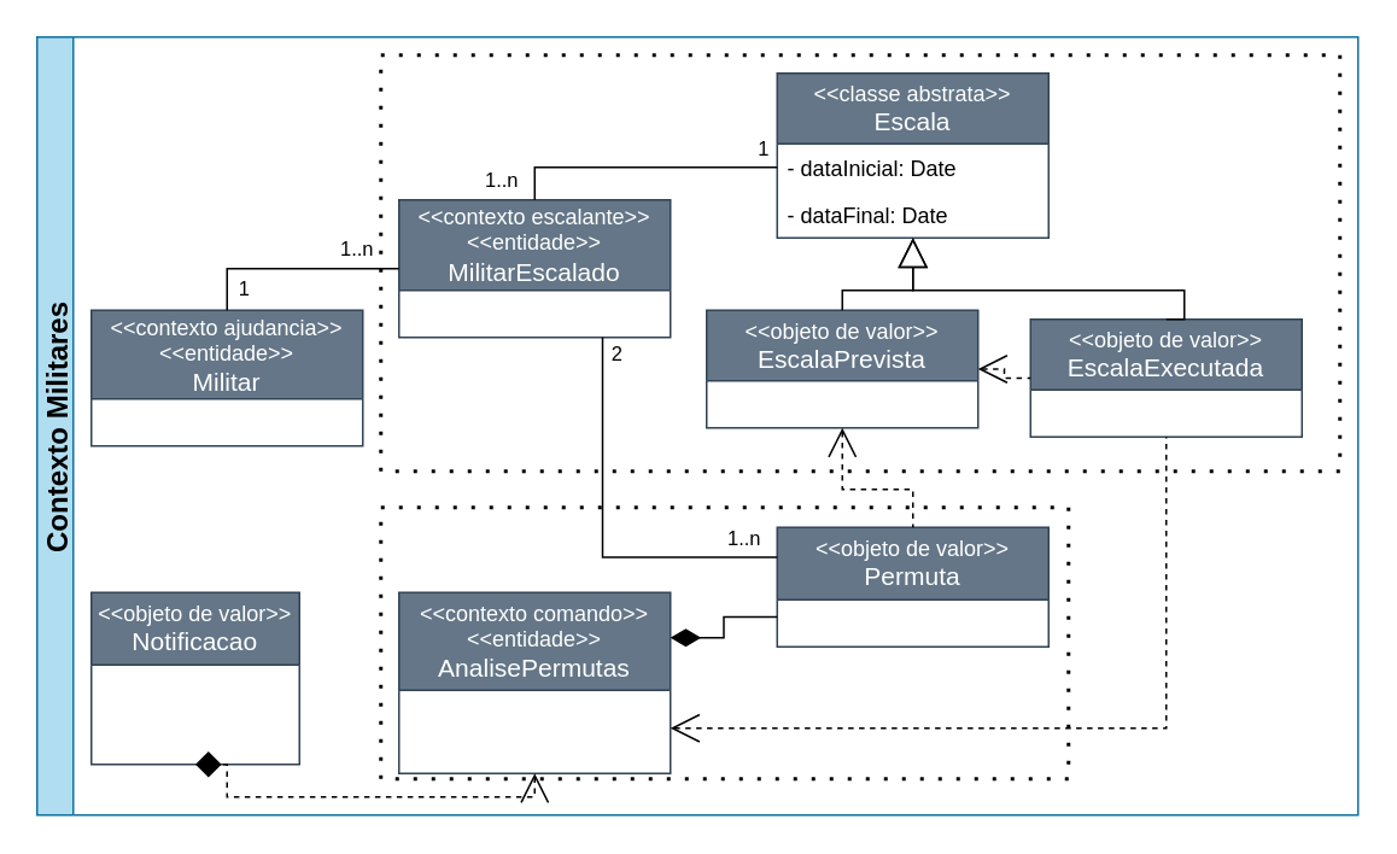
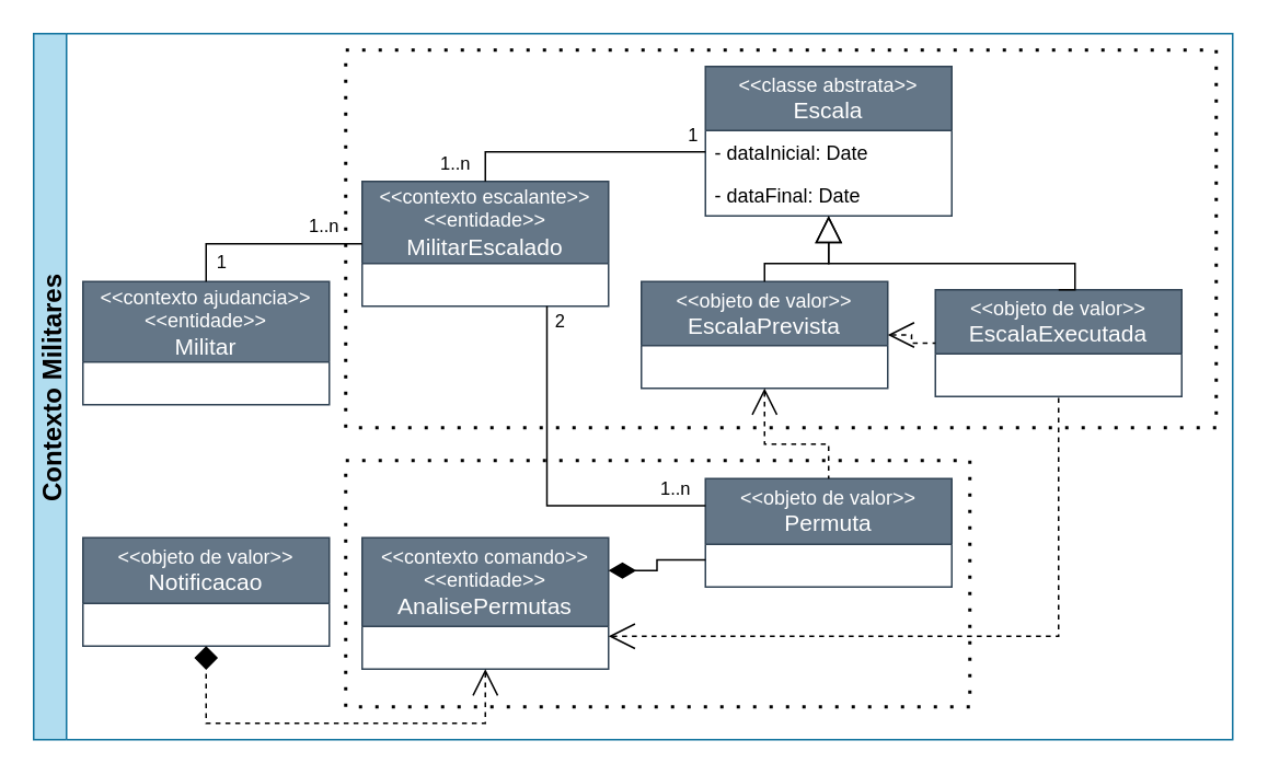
  <mxCell id="0" />
  <mxCell id="1" parent="0" />
  <mxCell id="2" value="" style="rounded=0;whiteSpace=wrap;html=1;strokeWidth=2;dashed=1;dashPattern=1 4;glass=0;fillColor=none;" vertex="1" parent="1"><mxGeometry x="210" y="280" width="380" height="150" as="geometry" /></mxCell>
  <mxCell id="3" value="" style="rounded=0;whiteSpace=wrap;html=1;dashed=1;dashPattern=1 4;strokeWidth=2;fillColor=none;" vertex="1" parent="1"><mxGeometry x="210" y="30" width="530" height="230" as="geometry" /></mxCell>
  <mxCell id="4" value="&lt;div&gt;&lt;div&gt;&lt;div&gt;&amp;lt;&amp;lt;contexto escalante&amp;gt;&amp;gt;&lt;/div&gt;&lt;/div&gt;&lt;/div&gt;&lt;div&gt;&lt;div&gt;&amp;lt;&amp;lt;entidade&amp;gt;&amp;gt;&lt;/div&gt;&lt;/div&gt;&lt;div&gt;&lt;font style=&quot;font-size: 14px;&quot;&gt;MilitarEscalado&lt;/font&gt;&lt;/div&gt;" style="swimlane;fontStyle=0;childLayout=stackLayout;horizontal=1;startSize=50;fillColor=#647687;horizontalStack=0;resizeParent=1;resizeParentMax=0;resizeLast=0;collapsible=1;marginBottom=0;whiteSpace=wrap;html=1;fontColor=#ffffff;strokeColor=#314354;" vertex="1" parent="1"><mxGeometry x="220" y="110" width="150" height="76" as="geometry" /></mxCell>
  <mxCell id="5" value="&lt;div&gt;&amp;lt;&amp;lt;objeto de valor&amp;gt;&amp;gt;&lt;br&gt;&lt;font style=&quot;font-size: 14px;&quot;&gt;EscalaPrevista&lt;/font&gt;&lt;/div&gt;" style="swimlane;fontStyle=0;childLayout=stackLayout;horizontal=1;startSize=39;fillColor=#647687;horizontalStack=0;resizeParent=1;resizeParentMax=0;resizeLast=0;collapsible=1;marginBottom=0;whiteSpace=wrap;html=1;fontColor=#ffffff;strokeColor=#314354;" vertex="1" parent="1"><mxGeometry x="390" y="171" width="150" height="65" as="geometry" /></mxCell>
  <mxCell id="6" value="&lt;div&gt;&amp;lt;&amp;lt;objeto de valor&amp;gt;&amp;gt;&lt;br&gt;&lt;font style=&quot;font-size: 14px;&quot;&gt;Permuta&lt;/font&gt;&lt;/div&gt;" style="swimlane;fontStyle=0;childLayout=stackLayout;horizontal=1;startSize=40;fillColor=#647687;horizontalStack=0;resizeParent=1;resizeParentMax=0;resizeLast=0;collapsible=1;marginBottom=0;whiteSpace=wrap;html=1;fontColor=#ffffff;strokeColor=#314354;" vertex="1" parent="1"><mxGeometry x="429" y="291" width="150" height="66" as="geometry" /></mxCell>
  <mxCell id="7" value="" style="endArrow=none;html=1;endSize=12;startArrow=none;startSize=14;startFill=0;edgeStyle=orthogonalEdgeStyle;rounded=0;exitX=0;exitY=0.25;exitDx=0;exitDy=0;entryX=0.75;entryY=1;entryDx=0;entryDy=0;" edge="1" parent="1" source="6" target="4"><mxGeometry relative="1" as="geometry"><mxPoint x="429" y="344" as="sourcePoint" /><mxPoint x="390" y="282" as="targetPoint" /></mxGeometry></mxCell>
  <mxCell id="8" value="&lt;div&gt;1..n&lt;/div&gt;" style="edgeLabel;resizable=0;html=1;align=left;verticalAlign=top;" connectable="0" vertex="1" parent="7"><mxGeometry x="-1" relative="1" as="geometry"><mxPoint x="-29" y="-24" as="offset" /></mxGeometry></mxCell>
  <mxCell id="9" value="2" style="edgeLabel;resizable=0;html=1;align=right;verticalAlign=top;" connectable="0" vertex="1" parent="7"><mxGeometry x="1" relative="1" as="geometry"><mxPoint x="11" y="-4" as="offset" /></mxGeometry></mxCell>
  <mxCell id="10" value="" style="endArrow=none;html=1;endSize=12;startArrow=open;startSize=14;startFill=0;edgeStyle=orthogonalEdgeStyle;rounded=0;entryX=0.5;entryY=0;entryDx=0;entryDy=0;dashed=1;" edge="1" parent="1" source="5" target="6"><mxGeometry relative="1" as="geometry"><mxPoint x="614" y="283" as="sourcePoint" /><mxPoint x="651" y="181" as="targetPoint" /><Array as="points"><mxPoint x="465" y="270" /><mxPoint x="504" y="270" /></Array></mxGeometry></mxCell>
  <mxCell id="11" value="&lt;div&gt;&amp;lt;&amp;lt;objeto de valor&amp;gt;&amp;gt;&lt;br&gt;&lt;font style=&quot;font-size: 14px;&quot;&gt;EscalaExecutada&lt;/font&gt;&lt;/div&gt;" style="swimlane;fontStyle=0;childLayout=stackLayout;horizontal=1;startSize=39;fillColor=#647687;horizontalStack=0;resizeParent=1;resizeParentMax=0;resizeLast=0;collapsible=1;marginBottom=0;whiteSpace=wrap;html=1;fontColor=#ffffff;strokeColor=#314354;" vertex="1" parent="1"><mxGeometry x="569" y="176" width="150" height="65" as="geometry" /></mxCell>
  <mxCell id="12" value="Contexto Militares" style="swimlane;startSize=20;horizontal=0;childLayout=treeLayout;horizontalTree=1;sortEdges=1;resizable=1;containerType=tree;fontSize=16;fillColor=#b1ddf0;strokeColor=#10739e;" vertex="1" parent="1"><mxGeometry x="20" y="20" width="730" height="430" as="geometry"><mxRectangle x="50" y="30" width="40" height="130" as="alternateBounds" /></mxGeometry></mxCell>
  <mxCell id="13" value="&lt;div&gt;&lt;div&gt;&amp;lt;&amp;lt;contexto ajudancia&amp;gt;&amp;gt;&lt;/div&gt;&lt;/div&gt;&amp;lt;&amp;lt;entidade&amp;gt;&amp;gt;&lt;br&gt;&lt;font style=&quot;font-size: 14px;&quot;&gt;Militar&lt;/font&gt;" style="swimlane;fontStyle=0;childLayout=stackLayout;horizontal=1;startSize=49;fillColor=#647687;horizontalStack=0;resizeParent=1;resizeParentMax=0;resizeLast=0;collapsible=1;marginBottom=0;whiteSpace=wrap;html=1;fontColor=#ffffff;strokeColor=#314354;" vertex="1" parent="1"><mxGeometry x="50" y="171" width="150" height="75" as="geometry" /></mxCell>
  <mxCell id="14" value="" style="endArrow=none;html=1;endSize=12;startArrow=none;startSize=14;startFill=0;edgeStyle=orthogonalEdgeStyle;rounded=0;exitX=0;exitY=0.5;exitDx=0;exitDy=0;entryX=0.5;entryY=0;entryDx=0;entryDy=0;" edge="1" parent="1" source="4" target="13"><mxGeometry relative="1" as="geometry"><mxPoint x="187" y="145" as="sourcePoint" /><mxPoint x="120" y="197" as="targetPoint" /></mxGeometry></mxCell>
  <mxCell id="15" value="&lt;div&gt;1..n&lt;/div&gt;" style="edgeLabel;resizable=0;html=1;align=left;verticalAlign=top;" connectable="0" vertex="1" parent="14"><mxGeometry x="-1" relative="1" as="geometry"><mxPoint x="-34" y="-24" as="offset" /></mxGeometry></mxCell>
  <mxCell id="16" value="1" style="edgeLabel;resizable=0;html=1;align=right;verticalAlign=top;" connectable="0" vertex="1" parent="14"><mxGeometry x="1" relative="1" as="geometry"><mxPoint x="13" y="-25" as="offset" /></mxGeometry></mxCell>
- <mxCell id="17" value="&lt;div&gt;&lt;div&gt;&lt;div&gt;&lt;div&gt;&amp;lt;&amp;lt;contexto comando&amp;gt;&amp;gt;&lt;/div&gt;&lt;/div&gt;&lt;/div&gt;&lt;/div&gt;&lt;div&gt;&amp;lt;&amp;lt;entidade&amp;gt;&amp;gt;&lt;br&gt;&lt;font style=&quot;font-size: 14px;&quot;&gt;AnalisePermutas&lt;/font&gt;&lt;/div&gt;" style="swimlane;fontStyle=0;childLayout=stackLayout;horizontal=1;startSize=54;fillColor=#647687;horizontalStack=0;resizeParent=1;resizeParentMax=0;resizeLast=0;collapsible=1;marginBottom=0;whiteSpace=wrap;html=1;fontColor=#ffffff;strokeColor=#314354;" vertex="1" parent="1"><mxGeometry x="220" y="327" width="150" height="100" as="geometry" /></mxCell>
+ <mxCell id="17" value="&lt;div&gt;&lt;div&gt;&lt;div&gt;&lt;div&gt;&amp;lt;&amp;lt;contexto comando&amp;gt;&amp;gt;&lt;/div&gt;&lt;/div&gt;&lt;/div&gt;&lt;/div&gt;&lt;div&gt;&amp;lt;&amp;lt;entidade&amp;gt;&amp;gt;&lt;br&gt;&lt;font style=&quot;font-size: 14px;&quot;&gt;AnalisePermutas&lt;/font&gt;&lt;/div&gt;" style="swimlane;fontStyle=0;childLayout=stackLayout;horizontal=1;startSize=54;fillColor=#647687;horizontalStack=0;resizeParent=1;resizeParentMax=0;resizeLast=0;collapsible=1;marginBottom=0;whiteSpace=wrap;html=1;fontColor=#ffffff;strokeColor=#314354;" vertex="1" parent="1"><mxGeometry x="220" y="327" width="150" height="80" as="geometry" /></mxCell>
  <mxCell id="18" value="&lt;div&gt;&amp;lt;&amp;lt;classe abstrata&amp;gt;&amp;gt;&lt;/div&gt;&lt;div&gt;&lt;font style=&quot;font-size: 14px;&quot;&gt;Escala&lt;/font&gt;&lt;/div&gt;" style="swimlane;fontStyle=0;childLayout=stackLayout;horizontal=1;startSize=39;fillColor=#647687;horizontalStack=0;resizeParent=1;resizeParentMax=0;resizeLast=0;collapsible=1;marginBottom=0;whiteSpace=wrap;html=1;fontColor=#ffffff;strokeColor=#314354;" vertex="1" parent="1"><mxGeometry x="429" y="40" width="150" height="91" as="geometry" /></mxCell>
  <mxCell id="19" value="- dataInicial: Date" style="text;strokeColor=none;fillColor=none;align=left;verticalAlign=top;spacingLeft=4;spacingRight=4;overflow=hidden;rotatable=0;points=[[0,0.5],[1,0.5]];portConstraint=eastwest;whiteSpace=wrap;html=1;" vertex="1" parent="18"><mxGeometry y="39" width="150" height="26" as="geometry" /></mxCell>
  <mxCell id="20" value="- dataFinal: Date" style="text;strokeColor=none;fillColor=none;align=left;verticalAlign=top;spacingLeft=4;spacingRight=4;overflow=hidden;rotatable=0;points=[[0,0.5],[1,0.5]];portConstraint=eastwest;whiteSpace=wrap;html=1;" vertex="1" parent="18"><mxGeometry y="65" width="150" height="26" as="geometry" /></mxCell>
  <mxCell id="21" value="" style="endArrow=none;html=1;endSize=12;startArrow=block;startSize=14;startFill=0;edgeStyle=orthogonalEdgeStyle;rounded=0;entryX=0.5;entryY=0;entryDx=0;entryDy=0;exitX=0.5;exitY=1;exitDx=0;exitDy=0;" edge="1" parent="1" source="18" target="5"><mxGeometry relative="1" as="geometry"><mxPoint x="520" y="110" as="sourcePoint" /><mxPoint x="500" y="160" as="targetPoint" /><Array as="points"><mxPoint x="504" y="160" /><mxPoint x="465" y="160" /></Array></mxGeometry></mxCell>
  <mxCell id="22" value="" style="endArrow=none;html=1;endSize=12;startArrow=block;startSize=14;startFill=0;edgeStyle=orthogonalEdgeStyle;rounded=0;entryX=0.5;entryY=0;entryDx=0;entryDy=0;exitX=0.5;exitY=1;exitDx=0;exitDy=0;" edge="1" parent="1" source="18" target="11"><mxGeometry relative="1" as="geometry"><mxPoint x="680" y="70" as="sourcePoint" /><mxPoint x="679.66" y="130" as="targetPoint" /><Array as="points"><mxPoint x="504" y="160" /><mxPoint x="654" y="160" /></Array></mxGeometry></mxCell>
  <mxCell id="23" value="" style="endArrow=none;html=1;endSize=12;startArrow=none;startSize=14;startFill=0;edgeStyle=orthogonalEdgeStyle;rounded=0;exitX=0.5;exitY=0;exitDx=0;exitDy=0;entryX=0;entryY=0.5;entryDx=0;entryDy=0;" edge="1" parent="1" source="4" target="19"><mxGeometry relative="1" as="geometry"><mxPoint x="230" y="158" as="sourcePoint" /><mxPoint x="185" y="226" as="targetPoint" /></mxGeometry></mxCell>
  <mxCell id="24" value="&lt;div&gt;1..n&lt;/div&gt;" style="edgeLabel;resizable=0;html=1;align=left;verticalAlign=top;" connectable="0" vertex="1" parent="23"><mxGeometry x="-1" relative="1" as="geometry"><mxPoint x="-29" y="-24" as="offset" /></mxGeometry></mxCell>
  <mxCell id="25" value="1" style="edgeLabel;resizable=0;html=1;align=right;verticalAlign=top;" connectable="0" vertex="1" parent="23"><mxGeometry x="1" relative="1" as="geometry"><mxPoint x="-4" y="-23" as="offset" /></mxGeometry></mxCell>
- <mxCell id="26" value="&lt;div&gt;&amp;lt;&amp;lt;objeto de valor&amp;gt;&amp;gt;&lt;br&gt;&lt;font style=&quot;font-size: 14px;&quot;&gt;Notificacao&lt;/font&gt;&lt;/div&gt;" style="swimlane;fontStyle=0;childLayout=stackLayout;horizontal=1;startSize=40;fillColor=#647687;horizontalStack=0;resizeParent=1;resizeParentMax=0;resizeLast=0;collapsible=1;marginBottom=0;whiteSpace=wrap;html=1;fontColor=#ffffff;strokeColor=#314354;" vertex="1" parent="1"><mxGeometry x="50" y="327" width="115" height="95" as="geometry" /></mxCell>
+ <mxCell id="26" value="&lt;div&gt;&amp;lt;&amp;lt;objeto de valor&amp;gt;&amp;gt;&lt;br&gt;&lt;font style=&quot;font-size: 14px;&quot;&gt;Notificacao&lt;/font&gt;&lt;/div&gt;" style="swimlane;fontStyle=0;childLayout=stackLayout;horizontal=1;startSize=40;fillColor=#647687;horizontalStack=0;resizeParent=1;resizeParentMax=0;resizeLast=0;collapsible=1;marginBottom=0;whiteSpace=wrap;html=1;fontColor=#ffffff;strokeColor=#314354;" vertex="1" parent="1"><mxGeometry x="50" y="327" width="150" height="66" as="geometry" /></mxCell>
  <mxCell id="27" value="" style="endArrow=diamond;html=1;endSize=12;startArrow=open;startSize=14;startFill=0;edgeStyle=orthogonalEdgeStyle;rounded=0;entryX=0.5;entryY=1;entryDx=0;entryDy=0;dashed=1;exitX=0.5;exitY=1;exitDx=0;exitDy=0;" edge="1" parent="1" source="17" target="26"><mxGeometry relative="1" as="geometry"><mxPoint x="483" y="325" as="sourcePoint" /><mxPoint x="728" y="39" as="targetPoint" /><Array as="points"><mxPoint x="295" y="440" /><mxPoint x="125" y="440" /></Array></mxGeometry></mxCell>
  <mxCell id="28" value="" style="endArrow=none;html=1;endSize=12;startArrow=diamondThin;startSize=14;startFill=1;edgeStyle=orthogonalEdgeStyle;rounded=0;exitX=1;exitY=0.25;exitDx=0;exitDy=0;entryX=0;entryY=0.75;entryDx=0;entryDy=0;" edge="1" parent="1" source="17" target="6"><mxGeometry relative="1" as="geometry"><mxPoint x="439" y="318" as="sourcePoint" /><mxPoint x="343" y="196" as="targetPoint" /></mxGeometry></mxCell>
  <mxCell id="29" value="" style="endArrow=none;html=1;endSize=12;startArrow=open;startSize=14;startFill=0;edgeStyle=orthogonalEdgeStyle;rounded=0;entryX=0;entryY=0.5;entryDx=0;entryDy=0;dashed=1;exitX=1;exitY=0.5;exitDx=0;exitDy=0;" edge="1" parent="1" source="5" target="11"><mxGeometry relative="1" as="geometry"><mxPoint x="489" y="212" as="sourcePoint" /><mxPoint x="574" y="212" as="targetPoint" /></mxGeometry></mxCell>
  <mxCell id="30" value="" style="endArrow=none;html=1;endSize=12;startArrow=open;startSize=14;startFill=0;edgeStyle=orthogonalEdgeStyle;rounded=0;entryX=0.5;entryY=1;entryDx=0;entryDy=0;dashed=1;exitX=1;exitY=0.75;exitDx=0;exitDy=0;" edge="1" parent="1" source="17" target="11"><mxGeometry relative="1" as="geometry"><mxPoint x="630" y="366.66" as="sourcePoint" /><mxPoint x="695" y="366.66" as="targetPoint" /></mxGeometry></mxCell>
